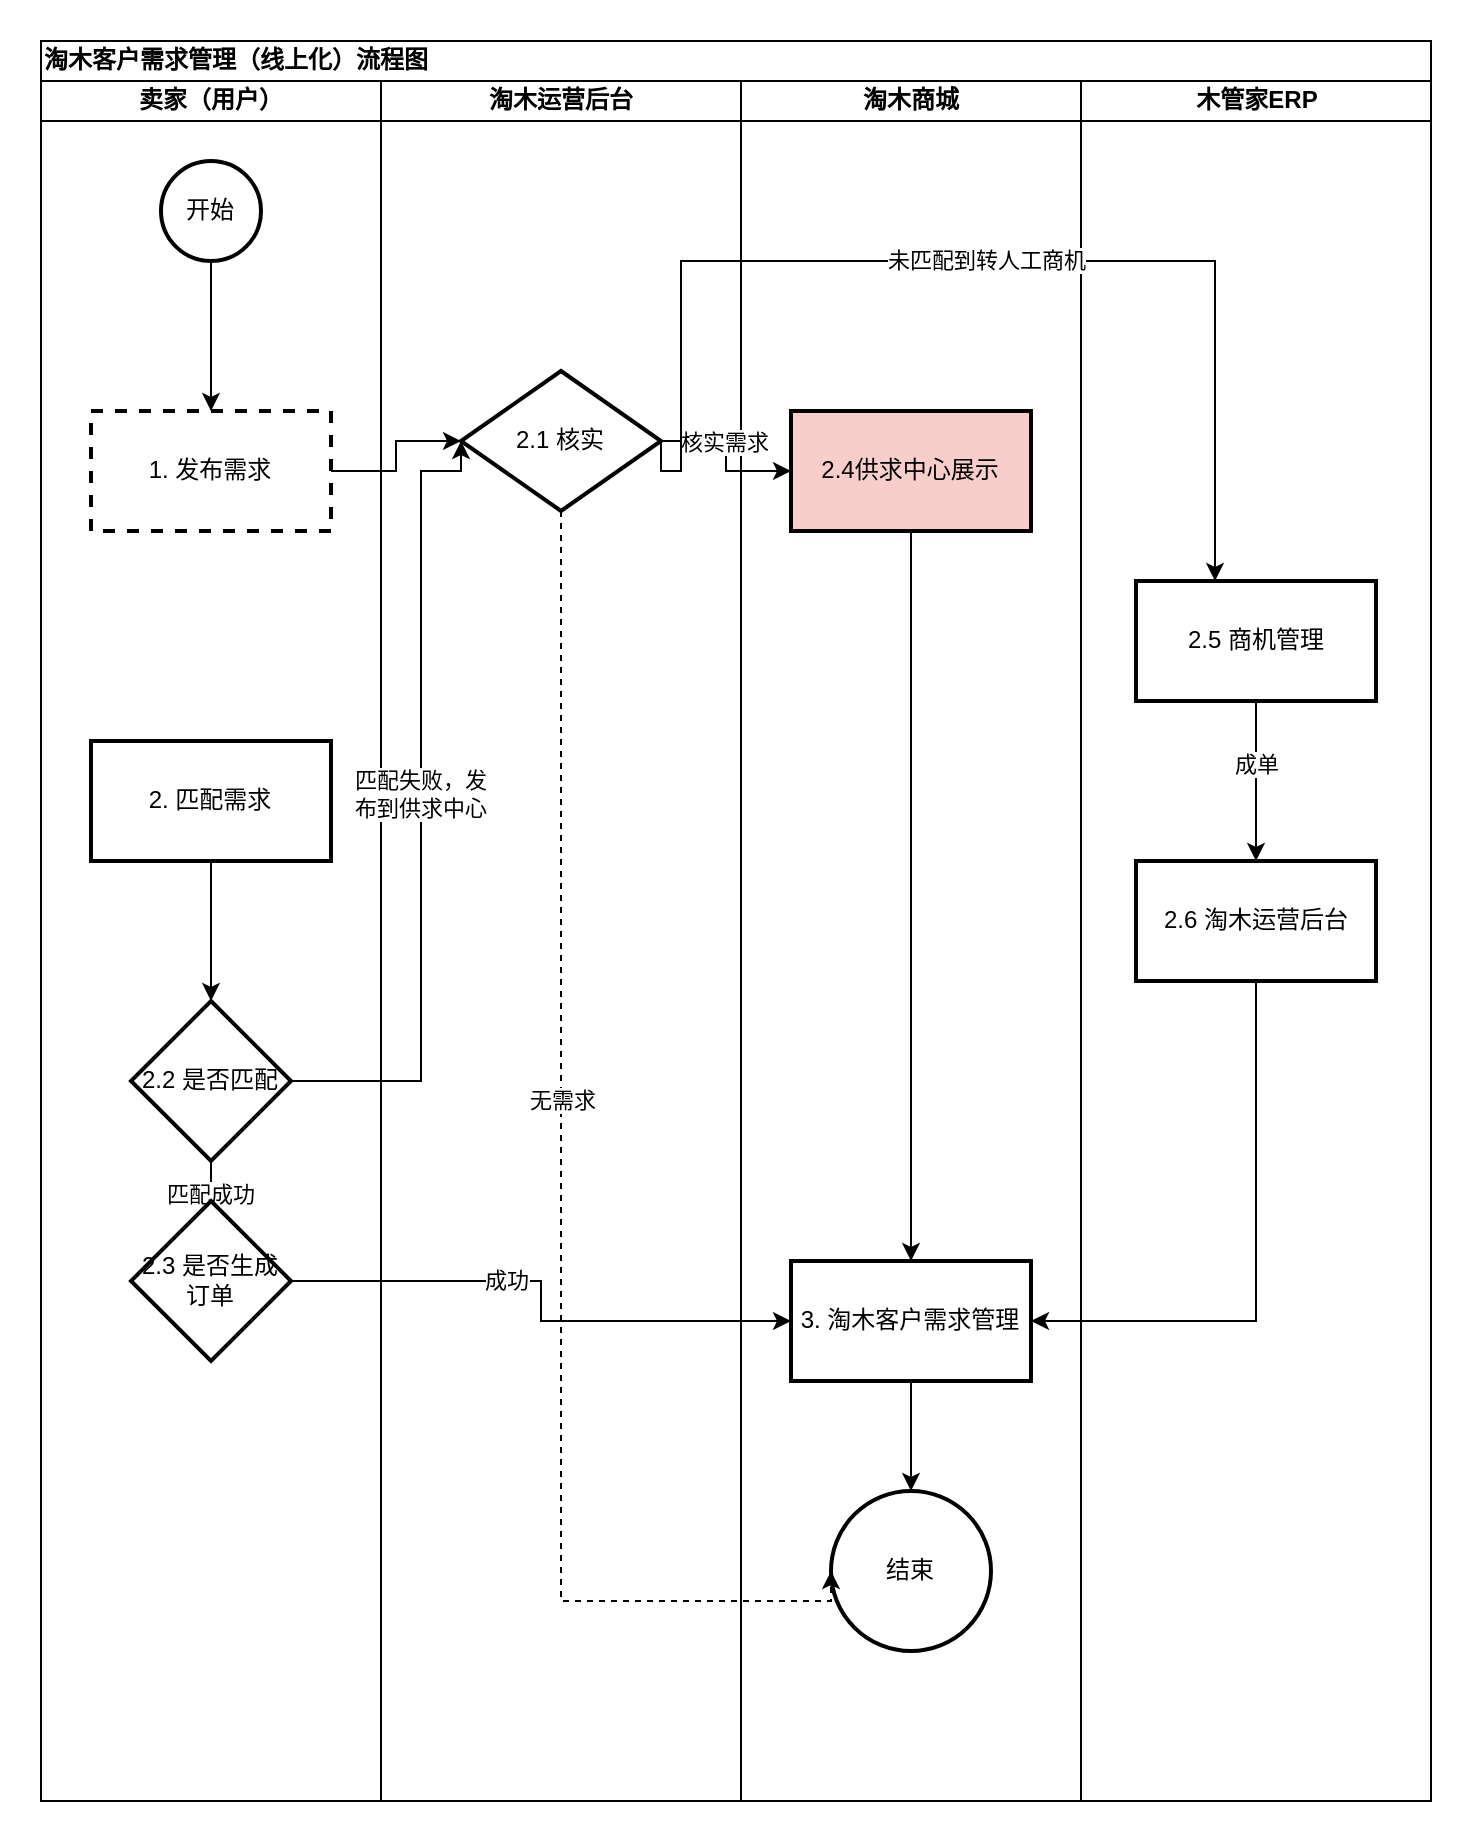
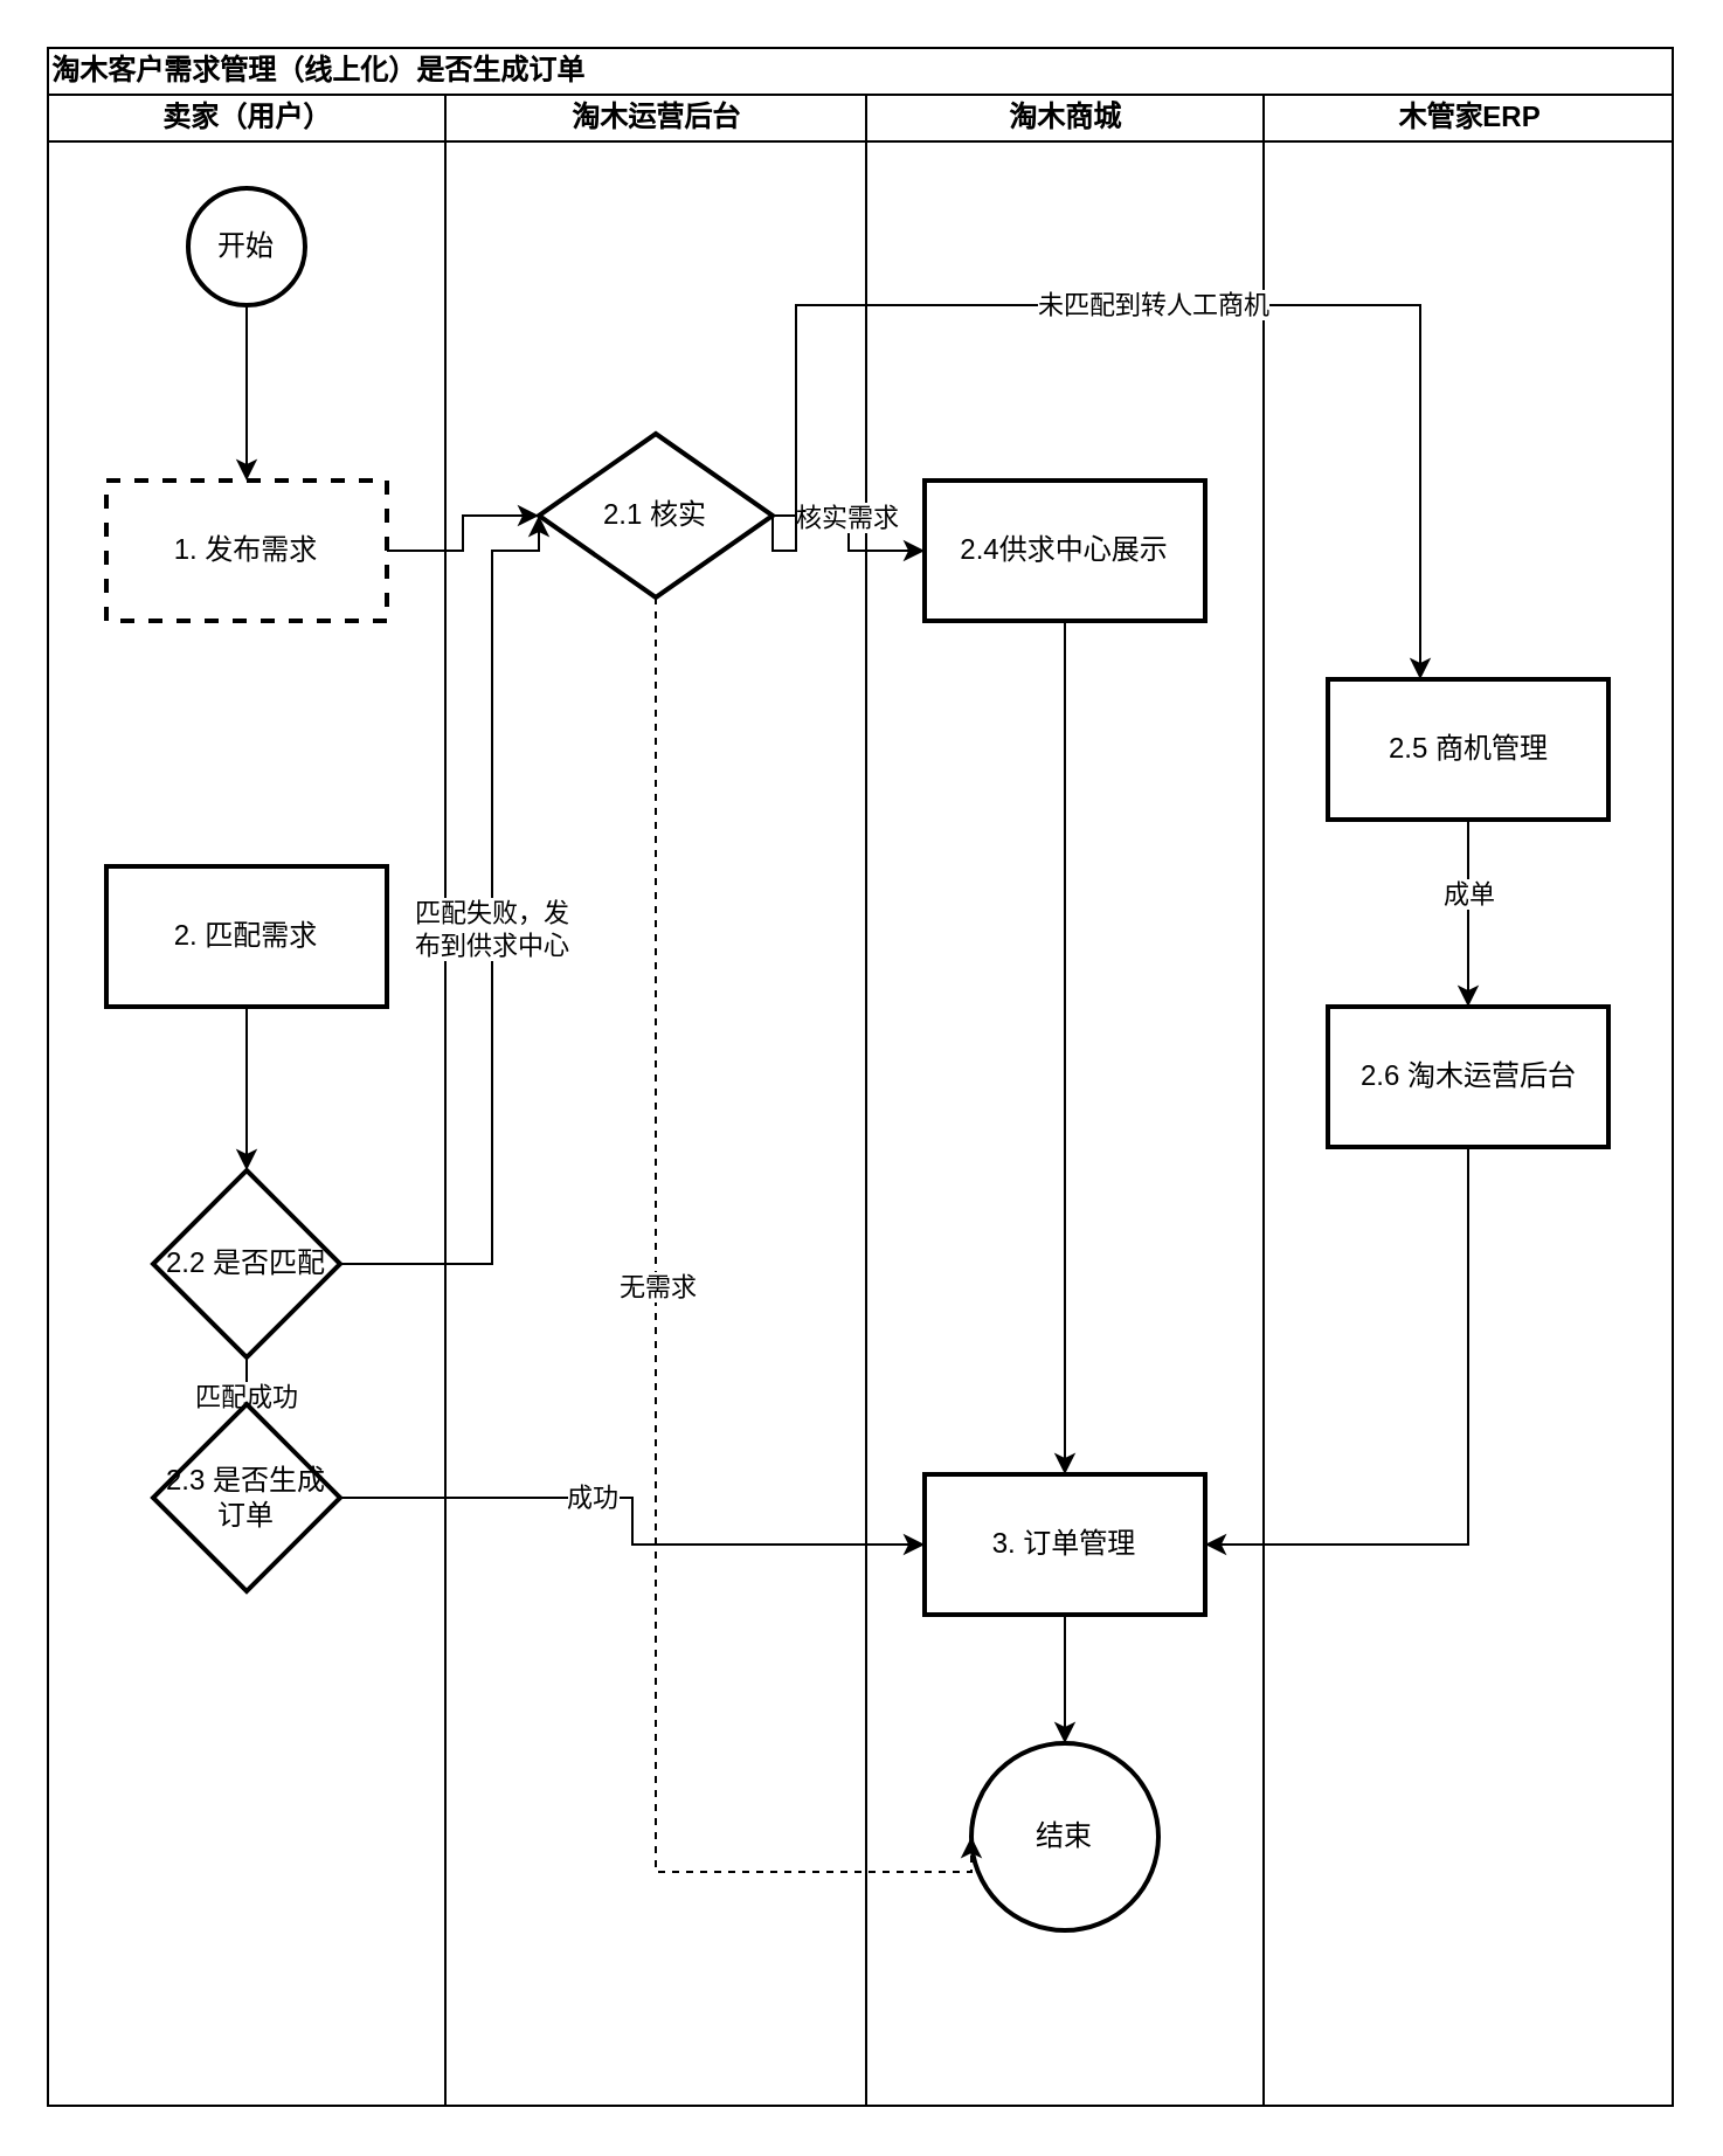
  <mxCell id="0" />
  <mxCell id="1" parent="0" />
- <mxCell id="2" value="淘木客户需求管理（线上化）流程图" style="swimlane;childLayout=stackLayout;resizeParent=1;resizeParentMax=0;startSize=20;html=1;align=left;" vertex="1" parent="1"><mxGeometry width="695.0" height="880" as="geometry" x="20" y="20" /></mxCell>
+ <mxCell id="2" value="淘木客户需求管理（线上化）是否生成订单" style="swimlane;childLayout=stackLayout;resizeParent=1;resizeParentMax=0;startSize=20;html=1;align=left;" vertex="1" parent="1"><mxGeometry width="695.0" height="880" as="geometry" x="20" y="20" /></mxCell>
  <mxCell id="3" value="卖家（用户）" style="swimlane;startSize=20;html=1;" vertex="1" parent="2"><mxGeometry y="20" width="170" height="860" as="geometry" /></mxCell>
  <mxCell id="4" value="" style="edgeStyle=orthogonalEdgeStyle;rounded=0;orthogonalLoop=1;jettySize=auto;html=1;" edge="1" parent="3" source="5" target="6"><mxGeometry relative="1" as="geometry" /></mxCell>
  <mxCell id="5" value="开始" style="strokeWidth=2;html=1;shape=mxgraph.flowchart.start_2;whiteSpace=wrap;" vertex="1" parent="3"><mxGeometry x="60" y="40" width="50" height="50" as="geometry" /></mxCell>
  <mxCell id="6" value="1. 发布需求" style="whiteSpace=wrap;html=1;strokeWidth=2;dashed=1;" vertex="1" parent="3"><mxGeometry x="25" y="165" width="120" height="60" as="geometry" /></mxCell>
  <mxCell id="7" value="" style="edgeStyle=orthogonalEdgeStyle;rounded=0;orthogonalLoop=1;jettySize=auto;html=1;" edge="1" parent="3" source="8" target="11"><mxGeometry relative="1" as="geometry" /></mxCell>
  <mxCell id="8" value="2. 匹配需求" style="whiteSpace=wrap;html=1;strokeWidth=2;" vertex="1" parent="3"><mxGeometry x="25.0" y="330" width="120" height="60" as="geometry" /></mxCell>
  <mxCell id="9" value="" style="edgeStyle=orthogonalEdgeStyle;rounded=0;orthogonalLoop=1;jettySize=auto;html=1;" edge="1" parent="3" source="11" target="12"><mxGeometry relative="1" as="geometry" /></mxCell>
  <mxCell id="10" value="匹配成功" style="edgeLabel;html=1;align=center;verticalAlign=middle;resizable=0;points=[];" vertex="1" connectable="0" parent="9"><mxGeometry x="-0.483" y="-1" relative="1" as="geometry"><mxPoint as="offset" /></mxGeometry></mxCell>
  <mxCell id="11" value="2.2 是否匹配" style="rhombus;whiteSpace=wrap;html=1;strokeWidth=2;" vertex="1" parent="3"><mxGeometry x="45.0" y="460" width="80" height="80" as="geometry" /></mxCell>
  <mxCell id="12" value="2.3 是否生成订单" style="rhombus;whiteSpace=wrap;html=1;strokeWidth=2;" vertex="1" parent="3"><mxGeometry x="45.0" y="560" width="80" height="80" as="geometry" /></mxCell>
  <mxCell id="13" value="淘木运营后台" style="swimlane;startSize=20;html=1;" vertex="1" parent="2"><mxGeometry x="170" y="20" width="180" height="860" as="geometry" /></mxCell>
  <mxCell id="14" value="2.1 核实" style="strokeWidth=2;html=1;shape=mxgraph.flowchart.decision;whiteSpace=wrap;" vertex="1" parent="13"><mxGeometry x="40.0" y="145" width="100" height="70" as="geometry" /></mxCell>
  <mxCell id="15" value="淘木商城" style="swimlane;startSize=20;html=1;" vertex="1" parent="2"><mxGeometry x="350" y="20" width="170" height="860" as="geometry" /></mxCell>
  <mxCell id="16" value="" style="edgeStyle=orthogonalEdgeStyle;rounded=0;orthogonalLoop=1;jettySize=auto;html=1;entryX=0.5;entryY=0;entryDx=0;entryDy=0;" edge="1" parent="15" source="17" target="19"><mxGeometry relative="1" as="geometry"><mxPoint x="85.0" y="300" as="targetPoint" /></mxGeometry></mxCell>
- <mxCell id="17" value="2.4供求中心展示" style="whiteSpace=wrap;html=1;strokeWidth=2;fillColor=#f8cecc;" vertex="1" parent="15"><mxGeometry x="25.0" y="165" width="120" height="60" as="geometry" /></mxCell>
+ <mxCell id="17" value="2.4供求中心展示" style="whiteSpace=wrap;html=1;strokeWidth=2;" vertex="1" parent="15"><mxGeometry x="25.0" y="165" width="120" height="60" as="geometry" /></mxCell>
  <mxCell id="18" value="" style="edgeStyle=orthogonalEdgeStyle;rounded=0;orthogonalLoop=1;jettySize=auto;html=1;" edge="1" parent="15" source="19" target="20"><mxGeometry relative="1" as="geometry" /></mxCell>
- <mxCell id="19" value="3. 淘木客户需求管理" style="whiteSpace=wrap;html=1;strokeWidth=2;" vertex="1" parent="15"><mxGeometry x="25.0" y="590" width="120" height="60" as="geometry" /></mxCell>
+ <mxCell id="19" value="3. 订单管理" style="whiteSpace=wrap;html=1;strokeWidth=2;" vertex="1" parent="15"><mxGeometry x="25.0" y="590" width="120" height="60" as="geometry" /></mxCell>
  <mxCell id="20" value="结束" style="ellipse;whiteSpace=wrap;html=1;strokeWidth=2;" vertex="1" parent="15"><mxGeometry x="45.0" y="705" width="80" height="80" as="geometry" /></mxCell>
  <mxCell id="21" value="木管家ERP" style="swimlane;startSize=20;html=1;" vertex="1" parent="2"><mxGeometry x="520" y="20" width="175.0" height="860" as="geometry" /></mxCell>
  <mxCell id="22" value="" style="edgeStyle=orthogonalEdgeStyle;rounded=0;orthogonalLoop=1;jettySize=auto;html=1;" edge="1" parent="21" source="24" target="25"><mxGeometry relative="1" as="geometry" /></mxCell>
  <mxCell id="23" value="成单" style="edgeLabel;html=1;align=center;verticalAlign=middle;resizable=0;points=[];" vertex="1" connectable="0" parent="22"><mxGeometry x="-0.233" relative="1" as="geometry"><mxPoint as="offset" /></mxGeometry></mxCell>
  <mxCell id="24" value="2.5 商机管理" style="whiteSpace=wrap;html=1;strokeWidth=2;" vertex="1" parent="21"><mxGeometry x="27.5" y="250" width="120" height="60" as="geometry" /></mxCell>
  <mxCell id="25" value="2.6 淘木运营后台" style="whiteSpace=wrap;html=1;strokeWidth=2;" vertex="1" parent="21"><mxGeometry x="27.5" y="390" width="120" height="60" as="geometry" /></mxCell>
  <mxCell id="26" value="" style="edgeStyle=orthogonalEdgeStyle;rounded=0;orthogonalLoop=1;jettySize=auto;html=1;" edge="1" parent="2" source="6" target="14"><mxGeometry relative="1" as="geometry"><mxPoint x="180" y="215" as="targetPoint" /></mxGeometry></mxCell>
  <mxCell id="27" value="" style="edgeStyle=orthogonalEdgeStyle;rounded=0;orthogonalLoop=1;jettySize=auto;html=1;" edge="1" parent="2" source="14" target="17"><mxGeometry relative="1" as="geometry" /></mxCell>
  <mxCell id="28" value="核实需求" style="edgeLabel;html=1;align=center;verticalAlign=middle;resizable=0;points=[];" vertex="1" connectable="0" parent="27"><mxGeometry x="-0.222" relative="1" as="geometry"><mxPoint as="offset" /></mxGeometry></mxCell>
  <mxCell id="29" style="edgeStyle=orthogonalEdgeStyle;rounded=0;orthogonalLoop=1;jettySize=auto;html=1;entryX=0;entryY=0.5;entryDx=0;entryDy=0;entryPerimeter=0;" edge="1" parent="2" source="11" target="14"><mxGeometry relative="1" as="geometry"><mxPoint x="355.0" y="520" as="targetPoint" /><Array as="points"><mxPoint x="190" y="520" /><mxPoint x="190" y="215" /></Array></mxGeometry></mxCell>
  <mxCell id="30" value="匹配失败，发&lt;br&gt;布到供求中心" style="edgeLabel;html=1;align=center;verticalAlign=middle;resizable=0;points=[];" vertex="1" connectable="0" parent="29"><mxGeometry x="0.033" y="1" relative="1" as="geometry"><mxPoint as="offset" /></mxGeometry></mxCell>
  <mxCell id="31" style="edgeStyle=orthogonalEdgeStyle;rounded=0;orthogonalLoop=1;jettySize=auto;html=1;" edge="1" parent="2" source="12" target="19"><mxGeometry relative="1" as="geometry" /></mxCell>
  <mxCell id="32" value="成功" style="edgeLabel;html=1;align=center;verticalAlign=middle;resizable=0;points=[];" vertex="1" connectable="0" parent="31"><mxGeometry x="-0.206" y="1" relative="1" as="geometry"><mxPoint as="offset" /></mxGeometry></mxCell>
  <mxCell id="33" style="edgeStyle=orthogonalEdgeStyle;rounded=0;orthogonalLoop=1;jettySize=auto;html=1;exitX=1;exitY=0.5;exitDx=0;exitDy=0;exitPerimeter=0;" edge="1" parent="2" source="14" target="24"><mxGeometry relative="1" as="geometry"><Array as="points"><mxPoint x="320" y="215" /><mxPoint x="320" y="110" /><mxPoint x="587" y="110" /></Array></mxGeometry></mxCell>
  <mxCell id="34" value="未匹配到转人工商机" style="edgeLabel;html=1;align=center;verticalAlign=middle;resizable=0;points=[];" vertex="1" connectable="0" parent="33"><mxGeometry x="0.014" y="1" relative="1" as="geometry"><mxPoint as="offset" /></mxGeometry></mxCell>
  <mxCell id="35" value="" style="edgeStyle=orthogonalEdgeStyle;rounded=0;orthogonalLoop=1;jettySize=auto;html=1;entryX=1;entryY=0.5;entryDx=0;entryDy=0;exitX=0.5;exitY=1;exitDx=0;exitDy=0;" edge="1" parent="2" source="25" target="19"><mxGeometry relative="1" as="geometry"><mxPoint x="587.5" y="550" as="targetPoint" /></mxGeometry></mxCell>
  <mxCell id="36" value="" style="edgeStyle=orthogonalEdgeStyle;rounded=0;orthogonalLoop=1;jettySize=auto;html=1;entryX=0;entryY=0.5;entryDx=0;entryDy=0;dashed=1;" edge="1" parent="2" source="14" target="20"><mxGeometry relative="1" as="geometry"><mxPoint x="260.0" y="365" as="targetPoint" /><Array as="points"><mxPoint x="260" y="780" /></Array></mxGeometry></mxCell>
  <mxCell id="37" value="无需求" style="edgeLabel;html=1;align=center;verticalAlign=middle;resizable=0;points=[];" vertex="1" connectable="0" parent="36"><mxGeometry x="-0.154" relative="1" as="geometry"><mxPoint as="offset" /></mxGeometry></mxCell>
